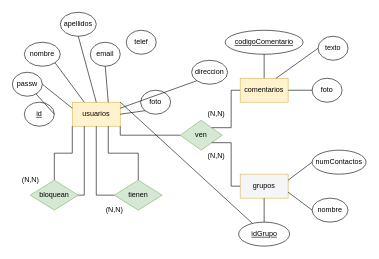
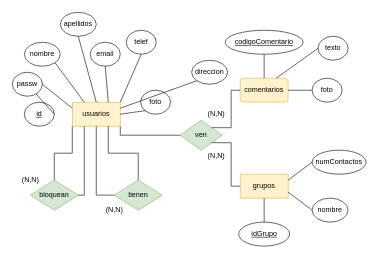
  <mxCell id="0" />
  <mxCell id="1" parent="0" />
  <mxCell id="2" value="usuarios" style="rounded=0;whiteSpace=wrap;html=1;fillColor=#fff2cc;strokeColor=#d6b656;" vertex="1" parent="1"><mxGeometry x="120" y="170" width="80" height="40" as="geometry" /></mxCell>
- <mxCell id="3" value="comentarios" style="rounded=0;whiteSpace=wrap;html=1;fillColor=#fff2cc;strokeColor=#d6b656;" vertex="1" parent="1"><mxGeometry x="400" y="130" width="80" height="40" as="geometry" /></mxCell>
- <mxCell id="4" value="grupos" style="rounded=0;whiteSpace=wrap;html=1;fillColor=#f5f5f5;strokeColor=#d6b656;" vertex="1" parent="1"><mxGeometry x="400" y="290" width="80" height="40" as="geometry" /></mxCell>
+ <mxCell id="3" value="comentarios" style="whiteSpace=wrap;html=1;fillColor=#fff2cc;strokeColor=#d6b656;rounded=1;" vertex="1" parent="1"><mxGeometry x="400" y="130" width="80" height="40" as="geometry" /></mxCell>
+ <mxCell id="4" value="grupos" style="rounded=0;whiteSpace=wrap;html=1;fillColor=#fff2cc;strokeColor=#d6b656;" vertex="1" parent="1"><mxGeometry x="400" y="290" width="80" height="40" as="geometry" /></mxCell>
  <mxCell id="5" value="bloquean" style="rhombus;whiteSpace=wrap;html=1;fillColor=#d5e8d4;strokeColor=#82b366;" vertex="1" parent="1"><mxGeometry x="50" y="300" width="80" height="50" as="geometry" /></mxCell>
  <mxCell id="6" value="tienen" style="rhombus;whiteSpace=wrap;html=1;fillColor=#d5e8d4;strokeColor=#82b366;" vertex="1" parent="1"><mxGeometry x="190" y="300" width="80" height="50" as="geometry" /></mxCell>
  <mxCell id="7" value="&lt;u&gt;id&lt;/u&gt;" style="ellipse;whiteSpace=wrap;html=1;" vertex="1" parent="1"><mxGeometry x="40" y="170" width="50" height="40" as="geometry" /></mxCell>
  <mxCell id="8" value="passw" style="ellipse;whiteSpace=wrap;html=1;" vertex="1" parent="1"><mxGeometry x="20" y="120" width="50" height="40" as="geometry" /></mxCell>
  <mxCell id="9" value="nombre" style="ellipse;whiteSpace=wrap;html=1;" vertex="1" parent="1"><mxGeometry x="40" y="70" width="60" height="40" as="geometry" /></mxCell>
  <mxCell id="10" value="apellidos" style="ellipse;whiteSpace=wrap;html=1;" vertex="1" parent="1"><mxGeometry x="100" y="20" width="60" height="40" as="geometry" /></mxCell>
  <mxCell id="11" value="direccion" style="ellipse;whiteSpace=wrap;html=1;" vertex="1" parent="1"><mxGeometry x="319" y="100" width="60" height="40" as="geometry" /></mxCell>
  <mxCell id="12" value="telef" style="ellipse;whiteSpace=wrap;html=1;" vertex="1" parent="1"><mxGeometry x="210" y="50" width="50" height="40" as="geometry" /></mxCell>
  <mxCell id="13" value="email" style="ellipse;whiteSpace=wrap;html=1;" vertex="1" parent="1"><mxGeometry x="150" y="70" width="50" height="40" as="geometry" /></mxCell>
  <mxCell id="14" value="foto" style="ellipse;whiteSpace=wrap;html=1;" vertex="1" parent="1"><mxGeometry x="234" y="150" width="50" height="40" as="geometry" /></mxCell>
  <mxCell id="15" value="" style="endArrow=none;html=1;rounded=0;exitX=1;exitY=0.5;exitDx=0;exitDy=0;" edge="1" parent="1" source="7" target="8"><mxGeometry width="50" height="50" relative="1" as="geometry"><mxPoint x="-40" y="430" as="sourcePoint" /><mxPoint x="10" y="380" as="targetPoint" /></mxGeometry></mxCell>
  <mxCell id="16" value="" style="endArrow=none;html=1;rounded=0;entryX=0;entryY=0.25;entryDx=0;entryDy=0;exitX=1;exitY=0.5;exitDx=0;exitDy=0;" edge="1" parent="1" source="8" target="2"><mxGeometry width="50" height="50" relative="1" as="geometry"><mxPoint x="100" y="200" as="sourcePoint" /><mxPoint x="130" y="200" as="targetPoint" /></mxGeometry></mxCell>
  <mxCell id="17" value="" style="endArrow=none;html=1;rounded=0;entryX=0.25;entryY=0;entryDx=0;entryDy=0;exitX=1;exitY=1;exitDx=0;exitDy=0;" edge="1" parent="1" source="9" target="2"><mxGeometry width="50" height="50" relative="1" as="geometry"><mxPoint x="110" y="210" as="sourcePoint" /><mxPoint x="140" y="210" as="targetPoint" /></mxGeometry></mxCell>
  <mxCell id="18" value="" style="endArrow=none;html=1;rounded=0;entryX=0.5;entryY=1;entryDx=0;entryDy=0;exitX=0.5;exitY=0;exitDx=0;exitDy=0;" edge="1" parent="1" source="2" target="10"><mxGeometry width="50" height="50" relative="1" as="geometry"><mxPoint x="120" y="220" as="sourcePoint" /><mxPoint x="150" y="220" as="targetPoint" /></mxGeometry></mxCell>
  <mxCell id="19" value="" style="endArrow=none;html=1;rounded=0;entryX=0.5;entryY=1;entryDx=0;entryDy=0;exitX=0.75;exitY=0;exitDx=0;exitDy=0;" edge="1" parent="1" source="2" target="13"><mxGeometry width="50" height="50" relative="1" as="geometry"><mxPoint x="130" y="230" as="sourcePoint" /><mxPoint x="160" y="230" as="targetPoint" /></mxGeometry></mxCell>
- <mxCell id="20" value="" style="endArrow=none;html=1;rounded=0;exitX=1;exitY=0;exitDx=0;exitDy=0;" edge="1" parent="1" source="2" target="36"><mxGeometry width="50" height="50" relative="1" as="geometry"><mxPoint x="100" y="200" as="sourcePoint" /><mxPoint x="130" y="200" as="targetPoint" /></mxGeometry></mxCell>
+ <mxCell id="20" value="" style="endArrow=none;html=1;rounded=0;entryX=0.5;entryY=1;entryDx=0;entryDy=0;exitX=1;exitY=0;exitDx=0;exitDy=0;" edge="1" parent="1" source="2" target="12"><mxGeometry width="50" height="50" relative="1" as="geometry"><mxPoint x="100" y="200" as="sourcePoint" /><mxPoint x="130" y="200" as="targetPoint" /></mxGeometry></mxCell>
  <mxCell id="21" value="" style="endArrow=none;html=1;rounded=0;entryX=0;entryY=1;entryDx=0;entryDy=0;exitX=1;exitY=0.25;exitDx=0;exitDy=0;" edge="1" parent="1" source="2" target="11"><mxGeometry width="50" height="50" relative="1" as="geometry"><mxPoint x="110" y="210" as="sourcePoint" /><mxPoint x="140" y="210" as="targetPoint" /></mxGeometry></mxCell>
  <mxCell id="22" value="" style="endArrow=none;html=1;rounded=0;entryX=0;entryY=1;entryDx=0;entryDy=0;exitX=1;exitY=0.5;exitDx=0;exitDy=0;" edge="1" parent="1" source="2" target="14"><mxGeometry width="50" height="50" relative="1" as="geometry"><mxPoint x="120" y="220" as="sourcePoint" /><mxPoint x="150" y="220" as="targetPoint" /></mxGeometry></mxCell>
  <mxCell id="23" value="" style="endArrow=none;html=1;rounded=0;entryX=0;entryY=1;entryDx=0;entryDy=0;exitX=0.5;exitY=0;exitDx=0;exitDy=0;edgeStyle=orthogonalEdgeStyle;" edge="1" parent="1" source="5" target="2"><mxGeometry width="50" height="50" relative="1" as="geometry"><mxPoint x="80" y="440" as="sourcePoint" /><mxPoint x="130" y="390" as="targetPoint" /></mxGeometry></mxCell>
  <mxCell id="24" value="" style="endArrow=none;html=1;rounded=0;exitX=1;exitY=0.5;exitDx=0;exitDy=0;entryX=0.25;entryY=1;entryDx=0;entryDy=0;edgeStyle=orthogonalEdgeStyle;" edge="1" parent="1" source="5" target="2"><mxGeometry width="50" height="50" relative="1" as="geometry"><mxPoint x="420" y="340" as="sourcePoint" /><mxPoint x="470" y="290" as="targetPoint" /></mxGeometry></mxCell>
  <mxCell id="25" value="" style="endArrow=none;html=1;rounded=0;exitX=0.5;exitY=0;exitDx=0;exitDy=0;entryX=0.75;entryY=1;entryDx=0;entryDy=0;edgeStyle=orthogonalEdgeStyle;" edge="1" parent="1" source="6" target="2"><mxGeometry width="50" height="50" relative="1" as="geometry"><mxPoint x="420" y="340" as="sourcePoint" /><mxPoint x="470" y="290" as="targetPoint" /></mxGeometry></mxCell>
  <mxCell id="26" value="" style="endArrow=none;html=1;rounded=0;entryX=0;entryY=0.5;entryDx=0;entryDy=0;exitX=0.5;exitY=1;exitDx=0;exitDy=0;edgeStyle=orthogonalEdgeStyle;" edge="1" parent="1" source="2" target="6"><mxGeometry width="50" height="50" relative="1" as="geometry"><mxPoint x="50" y="420" as="sourcePoint" /><mxPoint x="100" y="370" as="targetPoint" /></mxGeometry></mxCell>
  <mxCell id="27" value="(N,N)" style="text;html=1;align=center;verticalAlign=middle;resizable=0;points=[];autosize=1;strokeColor=none;fillColor=none;" vertex="1" parent="1"><mxGeometry x="30" y="290" width="40" height="20" as="geometry" /></mxCell>
  <mxCell id="28" value="(N,N)" style="text;html=1;align=center;verticalAlign=middle;resizable=0;points=[];autosize=1;strokeColor=none;fillColor=none;" vertex="1" parent="1"><mxGeometry x="170" y="340" width="40" height="20" as="geometry" /></mxCell>
  <mxCell id="29" value="ven" style="rhombus;whiteSpace=wrap;html=1;fillColor=#d5e8d4;strokeColor=#82b366;" vertex="1" parent="1"><mxGeometry x="300" y="200" width="70" height="50" as="geometry" /></mxCell>
  <mxCell id="30" value="" style="endArrow=none;html=1;rounded=0;entryX=1;entryY=1;entryDx=0;entryDy=0;exitX=0;exitY=0.5;exitDx=0;exitDy=0;edgeStyle=orthogonalEdgeStyle;" edge="1" parent="1" source="29" target="2"><mxGeometry width="50" height="50" relative="1" as="geometry"><mxPoint x="420" y="340" as="sourcePoint" /><mxPoint x="470" y="290" as="targetPoint" /></mxGeometry></mxCell>
  <mxCell id="31" value="" style="endArrow=none;html=1;rounded=0;entryX=0;entryY=0.5;entryDx=0;entryDy=0;exitX=1;exitY=0;exitDx=0;exitDy=0;edgeStyle=orthogonalEdgeStyle;" edge="1" parent="1" source="29" target="3"><mxGeometry width="50" height="50" relative="1" as="geometry"><mxPoint x="420" y="340" as="sourcePoint" /><mxPoint x="470" y="290" as="targetPoint" /></mxGeometry></mxCell>
  <mxCell id="32" value="" style="endArrow=none;html=1;rounded=0;entryX=0;entryY=0.5;entryDx=0;entryDy=0;exitX=1;exitY=1;exitDx=0;exitDy=0;edgeStyle=orthogonalEdgeStyle;" edge="1" parent="1" source="29" target="4"><mxGeometry width="50" height="50" relative="1" as="geometry"><mxPoint x="420" y="340" as="sourcePoint" /><mxPoint x="470" y="290" as="targetPoint" /></mxGeometry></mxCell>
  <mxCell id="33" value="&lt;u&gt;codigoComentario&lt;/u&gt;" style="ellipse;whiteSpace=wrap;html=1;" vertex="1" parent="1"><mxGeometry x="375" y="50" width="130" height="40" as="geometry" /></mxCell>
  <mxCell id="34" value="foto" style="ellipse;whiteSpace=wrap;html=1;" vertex="1" parent="1"><mxGeometry x="520" y="130" width="50" height="40" as="geometry" /></mxCell>
  <mxCell id="35" value="texto" style="ellipse;whiteSpace=wrap;html=1;" vertex="1" parent="1"><mxGeometry x="530" y="60" width="50" height="40" as="geometry" /></mxCell>
  <mxCell id="36" value="&lt;u&gt;idGrupo&lt;/u&gt;" style="ellipse;whiteSpace=wrap;html=1;" vertex="1" parent="1"><mxGeometry x="397.5" y="370" width="85" height="40" as="geometry" /></mxCell>
  <mxCell id="37" value="nombre" style="ellipse;whiteSpace=wrap;html=1;" vertex="1" parent="1"><mxGeometry x="520" y="330" width="60" height="40" as="geometry" /></mxCell>
  <mxCell id="38" value="numContactos" style="ellipse;whiteSpace=wrap;html=1;" vertex="1" parent="1"><mxGeometry x="520" y="250" width="90" height="40" as="geometry" /></mxCell>
  <mxCell id="39" value="(N,N)" style="text;html=1;align=center;verticalAlign=middle;resizable=0;points=[];autosize=1;strokeColor=none;fillColor=none;" vertex="1" parent="1"><mxGeometry x="340" y="250" width="40" height="20" as="geometry" /></mxCell>
  <mxCell id="40" value="(N,N)" style="text;html=1;align=center;verticalAlign=middle;resizable=0;points=[];autosize=1;strokeColor=none;fillColor=none;" vertex="1" parent="1"><mxGeometry x="340" y="180" width="40" height="20" as="geometry" /></mxCell>
  <mxCell id="41" value="" style="endArrow=none;html=1;rounded=0;entryX=0.5;entryY=1;entryDx=0;entryDy=0;exitX=0.5;exitY=0;exitDx=0;exitDy=0;" edge="1" parent="1" source="3" target="33"><mxGeometry width="50" height="50" relative="1" as="geometry"><mxPoint x="210" y="200" as="sourcePoint" /><mxPoint x="251.608" y="194.367" as="targetPoint" /></mxGeometry></mxCell>
  <mxCell id="42" value="" style="endArrow=none;html=1;rounded=0;entryX=0;entryY=0.5;entryDx=0;entryDy=0;exitX=0.75;exitY=0;exitDx=0;exitDy=0;" edge="1" parent="1" source="3" target="35"><mxGeometry width="50" height="50" relative="1" as="geometry"><mxPoint x="470" y="110" as="sourcePoint" /><mxPoint x="450" y="100" as="targetPoint" /></mxGeometry></mxCell>
  <mxCell id="43" value="" style="endArrow=none;html=1;rounded=0;entryX=0;entryY=0.5;entryDx=0;entryDy=0;exitX=1;exitY=0.5;exitDx=0;exitDy=0;" edge="1" parent="1" source="3" target="34"><mxGeometry width="50" height="50" relative="1" as="geometry"><mxPoint x="500" y="140" as="sourcePoint" /><mxPoint x="460" y="110" as="targetPoint" /></mxGeometry></mxCell>
  <mxCell id="44" value="" style="endArrow=none;html=1;rounded=0;entryX=0;entryY=0.5;entryDx=0;entryDy=0;exitX=1;exitY=0.25;exitDx=0;exitDy=0;" edge="1" parent="1" source="4" target="38"><mxGeometry width="50" height="50" relative="1" as="geometry"><mxPoint x="470" y="160" as="sourcePoint" /><mxPoint x="470" y="120" as="targetPoint" /></mxGeometry></mxCell>
  <mxCell id="45" value="" style="endArrow=none;html=1;rounded=0;entryX=0;entryY=0.5;entryDx=0;entryDy=0;exitX=1;exitY=0.75;exitDx=0;exitDy=0;" edge="1" parent="1" source="4" target="37"><mxGeometry width="50" height="50" relative="1" as="geometry"><mxPoint x="480" y="170" as="sourcePoint" /><mxPoint x="480" y="130" as="targetPoint" /></mxGeometry></mxCell>
  <mxCell id="46" value="" style="endArrow=none;html=1;rounded=0;entryX=0.5;entryY=1;entryDx=0;entryDy=0;exitX=0.5;exitY=0;exitDx=0;exitDy=0;" edge="1" parent="1" source="36" target="4"><mxGeometry width="50" height="50" relative="1" as="geometry"><mxPoint x="490" y="180" as="sourcePoint" /><mxPoint x="490" y="140" as="targetPoint" /></mxGeometry></mxCell>
